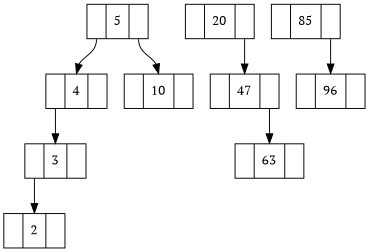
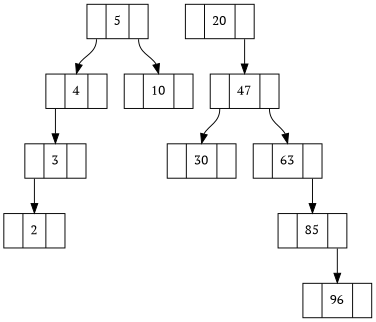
  digraph {
    fontname="PT Serif"
    node [fontname="PT Serif" shape=record]
    edge [fontname="PT Serif" headport=f1 tailport=f2]
    n1 [label="<f0> | <f1>2| <f2> "]
    n2 [label="<f0> | <f1>3| <f2> "]
    n3 [label="<f0> | <f1>4| <f2> "]
    n4 [label="<f0> | <f1>5| <f2> "]
    n5 [label="<f0> | <f1>10| <f2> "]
    n6 [label="<f0> | <f1>20| <f2> "]
    n7 [label="<f0> | <f1>47| <f2> "]
+   n8 [label="<f0> | <f1>30| <f2> "]
    n9 [label="<f0> | <f1>63| <f2> "]
    n10 [label="<f0> | <f1>85| <f2> "]
    n11 [label="<f0> | <f1>96| <f2> "]
    n2 -> n1 [tailport=f0]
    n3 -> n2 [tailport=f0]
    n4 -> n3 [tailport=f0]
    n4 -> n5
    n6 -> n7
+   n7 -> n8 [tailport=f0]
    n7 -> n9
+   n9 -> n10
    n10 -> n11
  }
